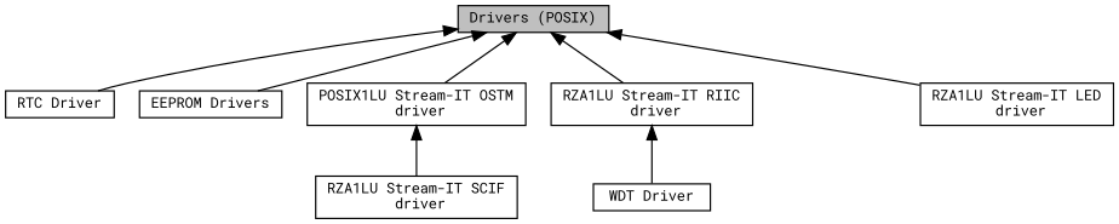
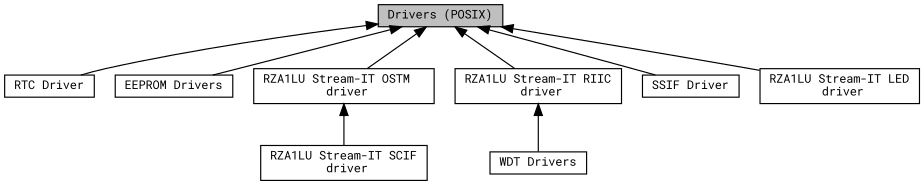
  digraph {
    fontname="Roboto Mono"
    rankdir=TB
    node [color=black fillcolor=white fontname="Roboto Mono" fontsize=10 shape=box style=filled]
    edge [dir=back fontname="Roboto Mono" fontsize=10 labelfontname=Helvetica labelfontsize=10 shape=plaintext style=solid]
    n1 [height=0.2 label="RTC Driver" width=0.4]
    n2 [height=0.2 label="EEPROM Drivers" width=0.4]
-   n3 [height=0.2 label="POSIX1LU Stream-IT OSTM\l driver" width=0.4]
+   n3 [height=0.2 label="RZA1LU Stream-IT OSTM\l driver" width=0.4]
    n4 [height=0.2 label="RZA1LU Stream-IT SCIF\l driver" width=0.4]
    n5 [height=0.2 label="RZA1LU Stream-IT RIIC\l driver" width=0.4]
-   n6 [height=0.2 label="WDT Driver" width=0.4]
+   n6 [height=0.2 label="WDT Drivers" width=0.4]
+   n7 [height=0.2 label="SSIF Driver" width=0.4]
    n8 [height=0.2 label="RZA1LU Stream-IT LED\l driver" width=0.4]
    n9 [fillcolor=grey75 fontcolor=black height=0.2 label="Drivers (POSIX)" width=0.4]
    n3 -> n4
    n5 -> n6
    n9 -> n1
    n9 -> n2
    n9 -> n3
    n9 -> n5
+   n9 -> n7
    n9 -> n8
  }
